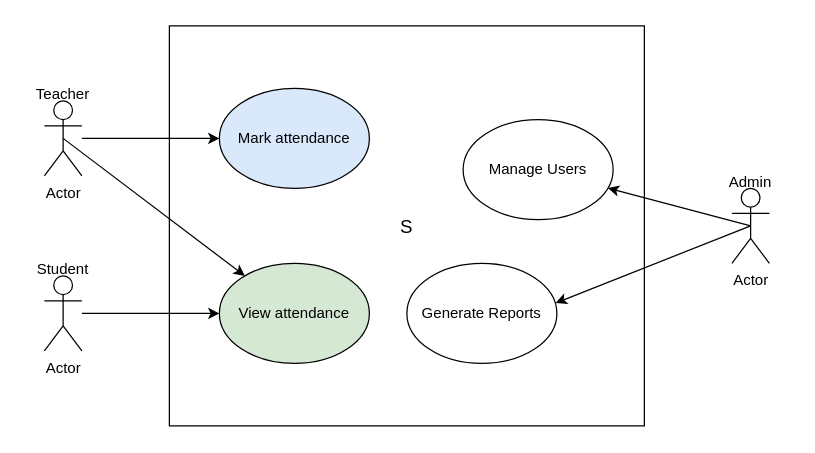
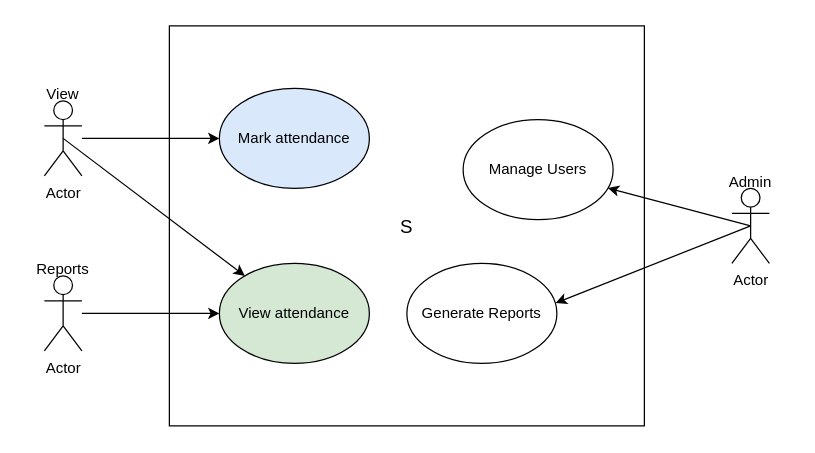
  <mxCell id="0" />
  <mxCell id="1" parent="0" />
  <mxCell id="2" value="Actor" style="shape=umlActor;verticalLabelPosition=bottom;verticalAlign=top;html=1;outlineConnect=0;" parent="1" vertex="1"><mxGeometry x="585" y="150" width="30" height="60" as="geometry" /></mxCell>
  <mxCell id="3" value="Manage Users" style="ellipse;whiteSpace=wrap;html=1;" parent="1" vertex="1"><mxGeometry x="370" y="95" width="120" height="80" as="geometry" /></mxCell>
  <mxCell id="4" value="Generate Reports" style="ellipse;whiteSpace=wrap;html=1;" parent="1" vertex="1"><mxGeometry x="325" y="210" width="120" height="80" as="geometry" /></mxCell>
  <mxCell id="5" value="" style="endArrow=classic;html=1;rounded=0;exitX=0.5;exitY=0.5;exitDx=0;exitDy=0;exitPerimeter=0;" parent="1" source="2" target="3" edge="1"><mxGeometry width="50" height="50" relative="1" as="geometry"><mxPoint x="355" y="190" as="sourcePoint" /><mxPoint x="405" y="140" as="targetPoint" /></mxGeometry></mxCell>
  <mxCell id="6" value="" style="endArrow=classic;html=1;rounded=0;exitX=0.5;exitY=0.5;exitDx=0;exitDy=0;exitPerimeter=0;entryX=0.992;entryY=0.396;entryDx=0;entryDy=0;entryPerimeter=0;" parent="1" source="2" target="4" edge="1"><mxGeometry width="50" height="50" relative="1" as="geometry"><mxPoint x="355" y="190" as="sourcePoint" /><mxPoint x="405" y="140" as="targetPoint" /></mxGeometry></mxCell>
  <mxCell id="7" value="" style="edgeStyle=orthogonalEdgeStyle;rounded=0;orthogonalLoop=1;jettySize=auto;html=1;" parent="1" source="8" target="11" edge="1"><mxGeometry relative="1" as="geometry" /></mxCell>
  <mxCell id="8" value="Actor" style="shape=umlActor;verticalLabelPosition=bottom;verticalAlign=top;html=1;outlineConnect=0;" parent="1" vertex="1"><mxGeometry x="35" y="80" width="30" height="60" as="geometry" /></mxCell>
  <mxCell id="9" value="" style="edgeStyle=orthogonalEdgeStyle;rounded=0;orthogonalLoop=1;jettySize=auto;html=1;" parent="1" source="10" target="12" edge="1"><mxGeometry relative="1" as="geometry" /></mxCell>
  <mxCell id="10" value="Actor" style="shape=umlActor;verticalLabelPosition=bottom;verticalAlign=top;html=1;outlineConnect=0;" parent="1" vertex="1"><mxGeometry x="35" y="220" width="30" height="60" as="geometry" /></mxCell>
  <mxCell id="11" value="Mark attendance" style="ellipse;whiteSpace=wrap;html=1;fillColor=#dae8fc;" parent="1" vertex="1"><mxGeometry x="175" y="70" width="120" height="80" as="geometry" /></mxCell>
  <mxCell id="12" value="View attendance" style="ellipse;whiteSpace=wrap;html=1;fillColor=#d5e8d4;" parent="1" vertex="1"><mxGeometry x="175" y="210" width="120" height="80" as="geometry" /></mxCell>
  <mxCell id="13" value="" style="endArrow=classic;html=1;rounded=0;exitX=0.5;exitY=0.5;exitDx=0;exitDy=0;exitPerimeter=0;" parent="1" source="8" target="12" edge="1"><mxGeometry width="50" height="50" relative="1" as="geometry"><mxPoint x="355" y="190" as="sourcePoint" /><mxPoint x="405" y="140" as="targetPoint" /></mxGeometry></mxCell>
  <mxCell id="14" value="Admin" style="text;html=1;align=center;verticalAlign=middle;whiteSpace=wrap;rounded=0;" parent="1" vertex="1"><mxGeometry x="570" y="130" width="60" height="30" as="geometry" /></mxCell>
- <mxCell id="15" value="Teacher" style="text;html=1;align=center;verticalAlign=middle;whiteSpace=wrap;rounded=0;" parent="1" vertex="1"><mxGeometry x="20" y="60" width="60" height="30" as="geometry" /></mxCell>
- <mxCell id="16" value="Student" style="text;html=1;align=center;verticalAlign=middle;whiteSpace=wrap;rounded=0;" parent="1" vertex="1"><mxGeometry x="20" y="200" width="60" height="30" as="geometry" /></mxCell>
+ <mxCell id="15" value="View" style="text;html=1;align=center;verticalAlign=middle;whiteSpace=wrap;rounded=0;" parent="1" vertex="1"><mxGeometry x="20" y="60" width="60" height="30" as="geometry" /></mxCell>
+ <mxCell id="16" value="Reports" style="text;html=1;align=center;verticalAlign=middle;whiteSpace=wrap;rounded=0;" parent="1" vertex="1"><mxGeometry x="20" y="200" width="60" height="30" as="geometry" /></mxCell>
  <mxCell id="17" value="&lt;font style=&quot;font-size: 15px;&quot;&gt;S&lt;/font&gt;" style="rounded=0;whiteSpace=wrap;html=1;fillColor=none;" vertex="1" parent="1"><mxGeometry x="135" y="20" width="380" height="320" as="geometry" /></mxCell>
